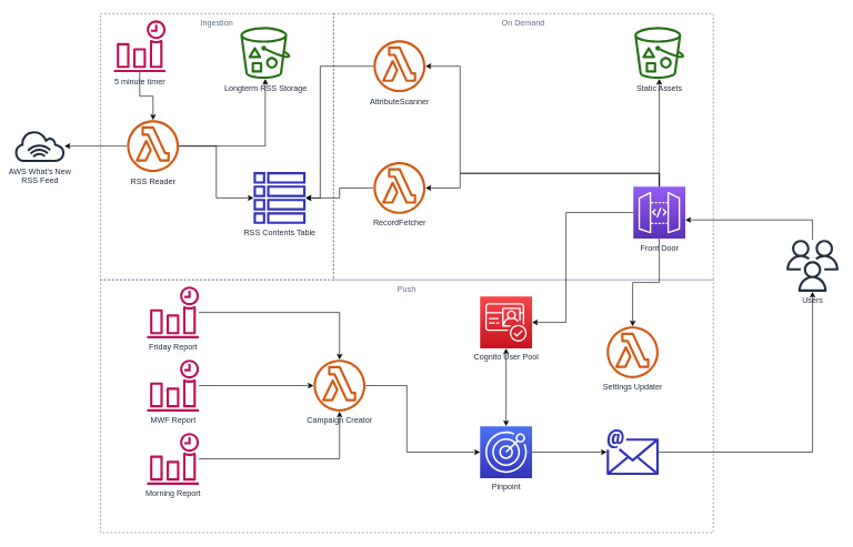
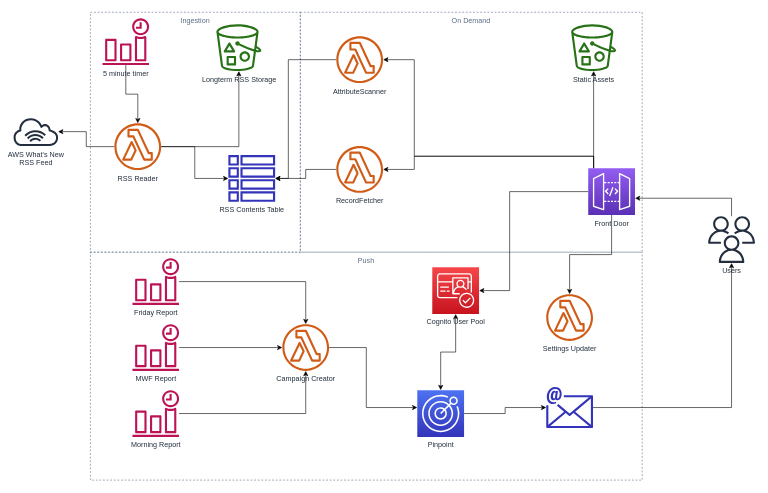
  <mxCell id="0" />
  <mxCell id="1" parent="0" />
  <mxCell id="2" value="Push" style="fillColor=none;strokeColor=#5A6C86;dashed=1;verticalAlign=top;fontStyle=0;fontColor=#5A6C86;" vertex="1" parent="1"><mxGeometry x="150" y="420" width="920" height="380" as="geometry" /></mxCell>
  <mxCell id="3" value="AWS What's New&lt;br&gt;RSS Feed" style="outlineConnect=0;fontColor=#232F3E;gradientColor=none;fillColor=#232F3E;strokeColor=none;dashed=0;verticalLabelPosition=bottom;verticalAlign=top;align=center;html=1;fontSize=12;fontStyle=0;aspect=fixed;pointerEvents=1;shape=mxgraph.aws4.internet_alt1;" vertex="1" parent="1"><mxGeometry x="20" y="195" width="78" height="48" as="geometry" /></mxCell>
  <mxCell id="4" value="Ingestion" style="fillColor=none;strokeColor=#5A6C86;dashed=1;verticalAlign=top;fontStyle=0;fontColor=#5A6C86;" vertex="1" parent="1"><mxGeometry x="150" y="20" width="350" height="400" as="geometry" /></mxCell>
  <mxCell id="5" style="edgeStyle=orthogonalEdgeStyle;rounded=0;orthogonalLoop=1;jettySize=auto;html=1;" edge="1" parent="1" source="8" target="3"><mxGeometry relative="1" as="geometry" /></mxCell>
  <mxCell id="6" style="edgeStyle=orthogonalEdgeStyle;rounded=0;orthogonalLoop=1;jettySize=auto;html=1;" edge="1" parent="1" source="8" target="11"><mxGeometry relative="1" as="geometry" /></mxCell>
  <mxCell id="7" style="edgeStyle=orthogonalEdgeStyle;rounded=0;orthogonalLoop=1;jettySize=auto;html=1;" edge="1" parent="1" source="8" target="12"><mxGeometry relative="1" as="geometry" /></mxCell>
- <mxCell id="8" value="RSS Reader" style="outlineConnect=0;fontColor=#232F3E;gradientColor=none;fillColor=#D05C17;strokeColor=none;dashed=0;verticalLabelPosition=bottom;verticalAlign=top;align=center;html=1;fontSize=12;fontStyle=0;aspect=fixed;pointerEvents=1;shape=mxgraph.aws4.lambda_function;" vertex="1" parent="1"><mxGeometry x="190" y="180" width="78" height="78" as="geometry" /></mxCell>
+ <mxCell id="8" value="RSS Reader" style="outlineConnect=0;fontColor=#232F3E;gradientColor=none;fillColor=#D05C17;strokeColor=none;dashed=0;verticalLabelPosition=bottom;verticalAlign=top;align=center;html=1;fontSize=12;fontStyle=0;aspect=fixed;pointerEvents=1;shape=mxgraph.aws4.lambda_function;" vertex="1" parent="1"><mxGeometry x="190" y="205" width="78" height="78" as="geometry" /></mxCell>
  <mxCell id="9" style="edgeStyle=orthogonalEdgeStyle;rounded=0;orthogonalLoop=1;jettySize=auto;html=1;" edge="1" parent="1" source="10" target="8"><mxGeometry relative="1" as="geometry" /></mxCell>
  <mxCell id="10" value="5 minute timer" style="outlineConnect=0;fontColor=#232F3E;gradientColor=none;fillColor=#BC1356;strokeColor=none;dashed=0;verticalLabelPosition=bottom;verticalAlign=top;align=center;html=1;fontSize=12;fontStyle=0;aspect=fixed;pointerEvents=1;shape=mxgraph.aws4.event_time_based;" vertex="1" parent="1"><mxGeometry x="170" y="30" width="78" height="78" as="geometry" /></mxCell>
  <mxCell id="11" value="RSS Contents Table" style="outlineConnect=0;fontColor=#232F3E;gradientColor=none;fillColor=#3334B9;strokeColor=none;dashed=0;verticalLabelPosition=bottom;verticalAlign=top;align=center;html=1;fontSize=12;fontStyle=0;aspect=fixed;pointerEvents=1;shape=mxgraph.aws4.table;" vertex="1" parent="1"><mxGeometry x="380" y="258" width="78" height="78" as="geometry" /></mxCell>
  <mxCell id="12" value="Longterm RSS Storage" style="outlineConnect=0;fontColor=#232F3E;gradientColor=none;fillColor=#277116;strokeColor=none;dashed=0;verticalLabelPosition=bottom;verticalAlign=top;align=center;html=1;fontSize=12;fontStyle=0;aspect=fixed;pointerEvents=1;shape=mxgraph.aws4.bucket_with_objects;" vertex="1" parent="1"><mxGeometry x="360" y="40" width="75" height="78" as="geometry" /></mxCell>
  <mxCell id="13" value="On Demand" style="fillColor=none;strokeColor=#5A6C86;dashed=1;verticalAlign=top;fontStyle=0;fontColor=#5A6C86;" vertex="1" parent="1"><mxGeometry x="500" y="20" width="570" height="400" as="geometry" /></mxCell>
  <mxCell id="14" style="edgeStyle=orthogonalEdgeStyle;rounded=0;orthogonalLoop=1;jettySize=auto;html=1;" edge="1" parent="1" source="15" target="11"><mxGeometry relative="1" as="geometry"><Array as="points"><mxPoint x="480" y="99" /><mxPoint x="480" y="297" /></Array></mxGeometry></mxCell>
  <mxCell id="15" value="AttributeScanner" style="outlineConnect=0;fontColor=#232F3E;gradientColor=none;fillColor=#D05C17;strokeColor=none;dashed=0;verticalLabelPosition=bottom;verticalAlign=top;align=center;html=1;fontSize=12;fontStyle=0;aspect=fixed;pointerEvents=1;shape=mxgraph.aws4.lambda_function;" vertex="1" parent="1"><mxGeometry x="560" y="60" width="78" height="78" as="geometry" /></mxCell>
  <mxCell id="16" style="edgeStyle=orthogonalEdgeStyle;rounded=0;orthogonalLoop=1;jettySize=auto;html=1;" edge="1" parent="1" source="17" target="11"><mxGeometry relative="1" as="geometry" /></mxCell>
  <mxCell id="17" value="RecordFetcher" style="outlineConnect=0;fontColor=#232F3E;gradientColor=none;fillColor=#D05C17;strokeColor=none;dashed=0;verticalLabelPosition=bottom;verticalAlign=top;align=center;html=1;fontSize=12;fontStyle=0;aspect=fixed;pointerEvents=1;shape=mxgraph.aws4.lambda_function;" vertex="1" parent="1"><mxGeometry x="560" y="243" width="78" height="78" as="geometry" /></mxCell>
  <mxCell id="18" style="edgeStyle=orthogonalEdgeStyle;rounded=0;orthogonalLoop=1;jettySize=auto;html=1;" edge="1" parent="1" source="23" target="28"><mxGeometry relative="1" as="geometry"><Array as="points"><mxPoint x="989" y="150" /><mxPoint x="989" y="150" /></Array></mxGeometry></mxCell>
  <mxCell id="19" style="edgeStyle=orthogonalEdgeStyle;rounded=0;orthogonalLoop=1;jettySize=auto;html=1;" edge="1" parent="1" source="23" target="17"><mxGeometry relative="1" as="geometry"><Array as="points"><mxPoint x="989" y="260" /><mxPoint x="690" y="260" /><mxPoint x="690" y="282" /></Array></mxGeometry></mxCell>
  <mxCell id="20" style="edgeStyle=orthogonalEdgeStyle;rounded=0;orthogonalLoop=1;jettySize=auto;html=1;" edge="1" parent="1" source="23" target="15"><mxGeometry relative="1" as="geometry"><Array as="points"><mxPoint x="989" y="260" /><mxPoint x="690" y="260" /><mxPoint x="690" y="99" /></Array></mxGeometry></mxCell>
  <mxCell id="21" style="edgeStyle=orthogonalEdgeStyle;rounded=0;orthogonalLoop=1;jettySize=auto;html=1;" edge="1" parent="1" source="23" target="27"><mxGeometry relative="1" as="geometry"><Array as="points"><mxPoint x="849" y="319" /><mxPoint x="849" y="484" /></Array></mxGeometry></mxCell>
  <mxCell id="22" style="edgeStyle=orthogonalEdgeStyle;rounded=0;orthogonalLoop=1;jettySize=auto;html=1;startArrow=none;startFill=0;" edge="1" parent="1" source="23" target="41"><mxGeometry relative="1" as="geometry" /></mxCell>
- <mxCell id="23" value="Front Door" style="outlineConnect=0;fontColor=#232F3E;gradientColor=#945DF2;gradientDirection=north;fillColor=#5A30B5;strokeColor=#ffffff;dashed=0;verticalLabelPosition=bottom;verticalAlign=top;align=center;html=1;fontSize=12;fontStyle=0;aspect=fixed;shape=mxgraph.aws4.resourceIcon;resIcon=mxgraph.aws4.api_gateway;" vertex="1" parent="1"><mxGeometry x="950" y="280" width="78" height="78" as="geometry" /></mxCell>
+ <mxCell id="23" value="Front Door" style="outlineConnect=0;fontColor=#232F3E;gradientColor=#945DF2;gradientDirection=north;fillColor=#5A30B5;strokeColor=#ffffff;dashed=0;verticalLabelPosition=bottom;verticalAlign=top;align=center;html=1;fontSize=12;fontStyle=0;aspect=fixed;shape=mxgraph.aws4.resourceIcon;resIcon=mxgraph.aws4.api_gateway;" vertex="1" parent="1"><mxGeometry x="980" y="280" width="78" height="78" as="geometry" /></mxCell>
  <mxCell id="24" style="edgeStyle=orthogonalEdgeStyle;rounded=0;orthogonalLoop=1;jettySize=auto;html=1;" edge="1" parent="1" source="25" target="23"><mxGeometry relative="1" as="geometry"><Array as="points"><mxPoint x="1219" y="330" /></Array></mxGeometry></mxCell>
  <mxCell id="25" value="Users" style="outlineConnect=0;fontColor=#232F3E;gradientColor=none;fillColor=#232F3E;strokeColor=none;dashed=0;verticalLabelPosition=bottom;verticalAlign=top;align=center;html=1;fontSize=12;fontStyle=0;aspect=fixed;pointerEvents=1;shape=mxgraph.aws4.users;" vertex="1" parent="1"><mxGeometry x="1180" y="360" width="78" height="78" as="geometry" /></mxCell>
  <mxCell id="26" style="edgeStyle=orthogonalEdgeStyle;rounded=0;orthogonalLoop=1;jettySize=auto;html=1;startArrow=classic;startFill=1;" edge="1" parent="1" source="27" target="30"><mxGeometry relative="1" as="geometry" /></mxCell>
  <mxCell id="27" value="Cognito User Pool" style="outlineConnect=0;fontColor=#232F3E;gradientColor=#F54749;gradientDirection=north;fillColor=#C7131F;strokeColor=#ffffff;dashed=0;verticalLabelPosition=bottom;verticalAlign=top;align=center;html=1;fontSize=12;fontStyle=0;aspect=fixed;shape=mxgraph.aws4.resourceIcon;resIcon=mxgraph.aws4.cognito;" vertex="1" parent="1"><mxGeometry x="720" y="445" width="78" height="78" as="geometry" /></mxCell>
  <mxCell id="28" value="Static Assets" style="outlineConnect=0;fontColor=#232F3E;gradientColor=none;fillColor=#277116;strokeColor=none;dashed=0;verticalLabelPosition=bottom;verticalAlign=top;align=center;html=1;fontSize=12;fontStyle=0;aspect=fixed;pointerEvents=1;shape=mxgraph.aws4.bucket_with_objects;" vertex="1" parent="1"><mxGeometry x="951.5" y="40" width="75" height="78" as="geometry" /></mxCell>
  <mxCell id="29" style="edgeStyle=orthogonalEdgeStyle;rounded=0;orthogonalLoop=1;jettySize=auto;html=1;startArrow=none;startFill=0;" edge="1" parent="1" source="30" target="32"><mxGeometry relative="1" as="geometry" /></mxCell>
- <mxCell id="30" value="Pinpoint" style="outlineConnect=0;fontColor=#232F3E;gradientColor=#4D72F3;gradientDirection=north;fillColor=#3334B9;strokeColor=#ffffff;dashed=0;verticalLabelPosition=bottom;verticalAlign=top;align=center;html=1;fontSize=12;fontStyle=0;aspect=fixed;shape=mxgraph.aws4.resourceIcon;resIcon=mxgraph.aws4.pinpoint;" vertex="1" parent="1"><mxGeometry x="720" y="640" width="78" height="78" as="geometry" /></mxCell>
+ <mxCell id="30" value="Pinpoint" style="outlineConnect=0;fontColor=#232F3E;gradientColor=#4D72F3;gradientDirection=north;fillColor=#3334B9;strokeColor=#ffffff;dashed=0;verticalLabelPosition=bottom;verticalAlign=top;align=center;html=1;fontSize=12;fontStyle=0;aspect=fixed;shape=mxgraph.aws4.resourceIcon;resIcon=mxgraph.aws4.pinpoint;" vertex="1" parent="1"><mxGeometry x="695" y="650" width="78" height="78" as="geometry" /></mxCell>
  <mxCell id="31" style="edgeStyle=orthogonalEdgeStyle;rounded=0;orthogonalLoop=1;jettySize=auto;html=1;" edge="1" parent="1" source="32" target="25"><mxGeometry relative="1" as="geometry" /></mxCell>
  <mxCell id="32" value="" style="outlineConnect=0;fontColor=#232F3E;gradientColor=none;fillColor=#3334B9;strokeColor=none;dashed=0;verticalLabelPosition=bottom;verticalAlign=top;align=center;html=1;fontSize=12;fontStyle=0;aspect=fixed;pointerEvents=1;shape=mxgraph.aws4.email;" vertex="1" parent="1"><mxGeometry x="910" y="644.5" width="78" height="69" as="geometry" /></mxCell>
  <mxCell id="33" style="edgeStyle=orthogonalEdgeStyle;rounded=0;orthogonalLoop=1;jettySize=auto;html=1;" edge="1" parent="1" source="34" target="40"><mxGeometry relative="1" as="geometry" /></mxCell>
  <mxCell id="34" value="Morning Report" style="outlineConnect=0;fontColor=#232F3E;gradientColor=none;fillColor=#BC1356;strokeColor=none;dashed=0;verticalLabelPosition=bottom;verticalAlign=top;align=center;html=1;fontSize=12;fontStyle=0;aspect=fixed;pointerEvents=1;shape=mxgraph.aws4.event_time_based;" vertex="1" parent="1"><mxGeometry x="220" y="650" width="78" height="78" as="geometry" /></mxCell>
  <mxCell id="35" style="edgeStyle=orthogonalEdgeStyle;rounded=0;orthogonalLoop=1;jettySize=auto;html=1;" edge="1" parent="1" source="36" target="40"><mxGeometry relative="1" as="geometry" /></mxCell>
  <mxCell id="36" value="MWF Report" style="outlineConnect=0;fontColor=#232F3E;gradientColor=none;fillColor=#BC1356;strokeColor=none;dashed=0;verticalLabelPosition=bottom;verticalAlign=top;align=center;html=1;fontSize=12;fontStyle=0;aspect=fixed;pointerEvents=1;shape=mxgraph.aws4.event_time_based;" vertex="1" parent="1"><mxGeometry x="220" y="540" width="78" height="78" as="geometry" /></mxCell>
  <mxCell id="37" style="edgeStyle=orthogonalEdgeStyle;rounded=0;orthogonalLoop=1;jettySize=auto;html=1;" edge="1" parent="1" source="38" target="40"><mxGeometry relative="1" as="geometry" /></mxCell>
  <mxCell id="38" value="Friday Report" style="outlineConnect=0;fontColor=#232F3E;gradientColor=none;fillColor=#BC1356;strokeColor=none;dashed=0;verticalLabelPosition=bottom;verticalAlign=top;align=center;html=1;fontSize=12;fontStyle=0;aspect=fixed;pointerEvents=1;shape=mxgraph.aws4.event_time_based;" vertex="1" parent="1"><mxGeometry x="220" y="430" width="78" height="78" as="geometry" /></mxCell>
  <mxCell id="39" style="edgeStyle=orthogonalEdgeStyle;rounded=0;orthogonalLoop=1;jettySize=auto;html=1;" edge="1" parent="1" source="40" target="30"><mxGeometry relative="1" as="geometry"><Array as="points"><mxPoint x="610" y="579" /><mxPoint x="610" y="679" /></Array></mxGeometry></mxCell>
  <mxCell id="40" value="Campaign Creator" style="outlineConnect=0;fontColor=#232F3E;gradientColor=none;fillColor=#D05C17;strokeColor=none;dashed=0;verticalLabelPosition=bottom;verticalAlign=top;align=center;html=1;fontSize=12;fontStyle=0;aspect=fixed;pointerEvents=1;shape=mxgraph.aws4.lambda_function;" vertex="1" parent="1"><mxGeometry x="470" y="540" width="78" height="78" as="geometry" /></mxCell>
  <mxCell id="41" value="Settings Updater" style="outlineConnect=0;fontColor=#232F3E;gradientColor=none;fillColor=#D05C17;strokeColor=none;dashed=0;verticalLabelPosition=bottom;verticalAlign=top;align=center;html=1;fontSize=12;fontStyle=0;aspect=fixed;pointerEvents=1;shape=mxgraph.aws4.lambda_function;" vertex="1" parent="1"><mxGeometry x="910" y="490" width="78" height="78" as="geometry" /></mxCell>
